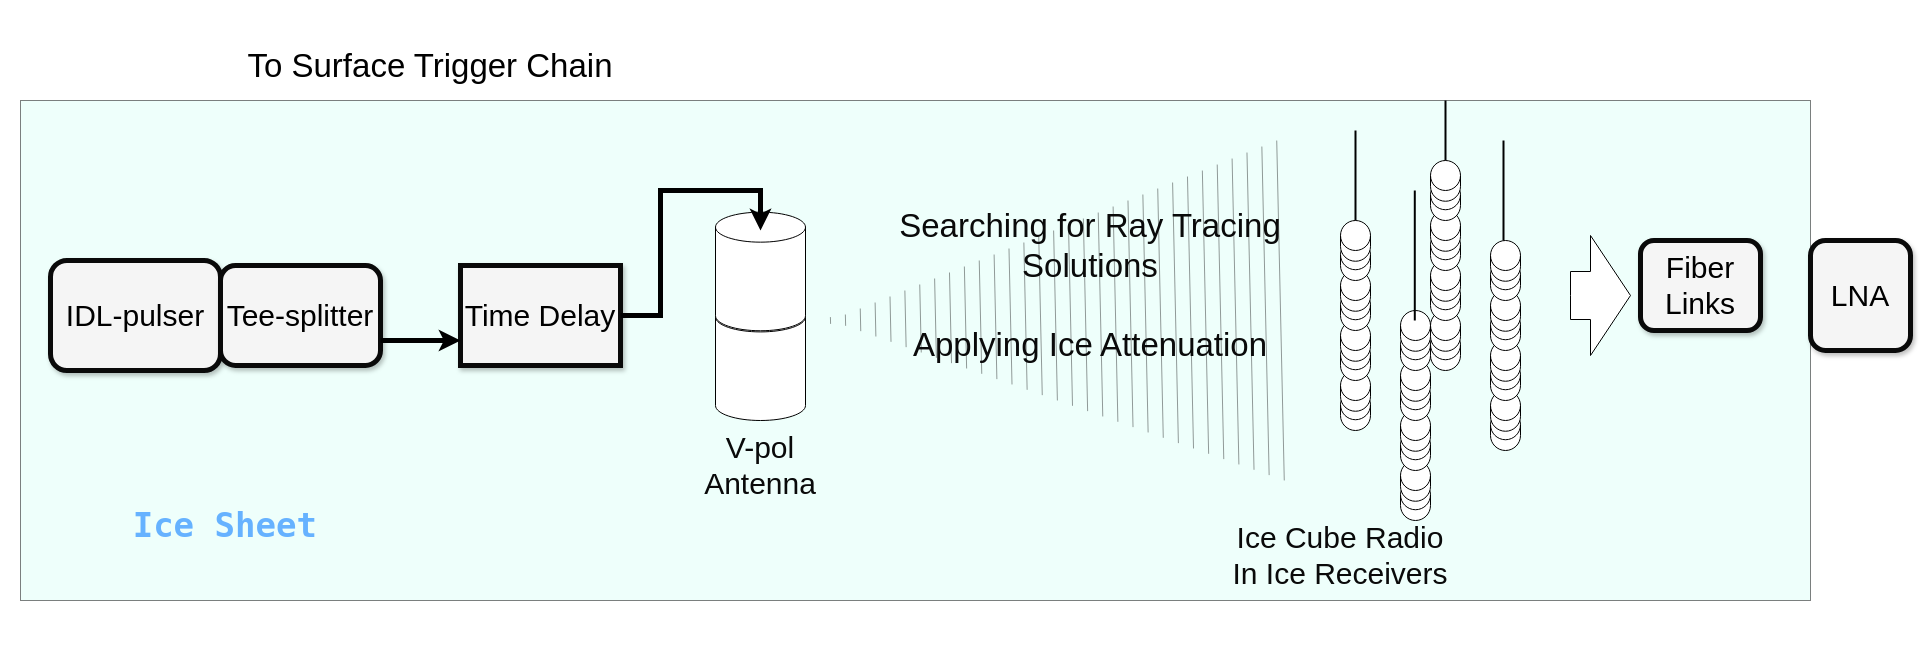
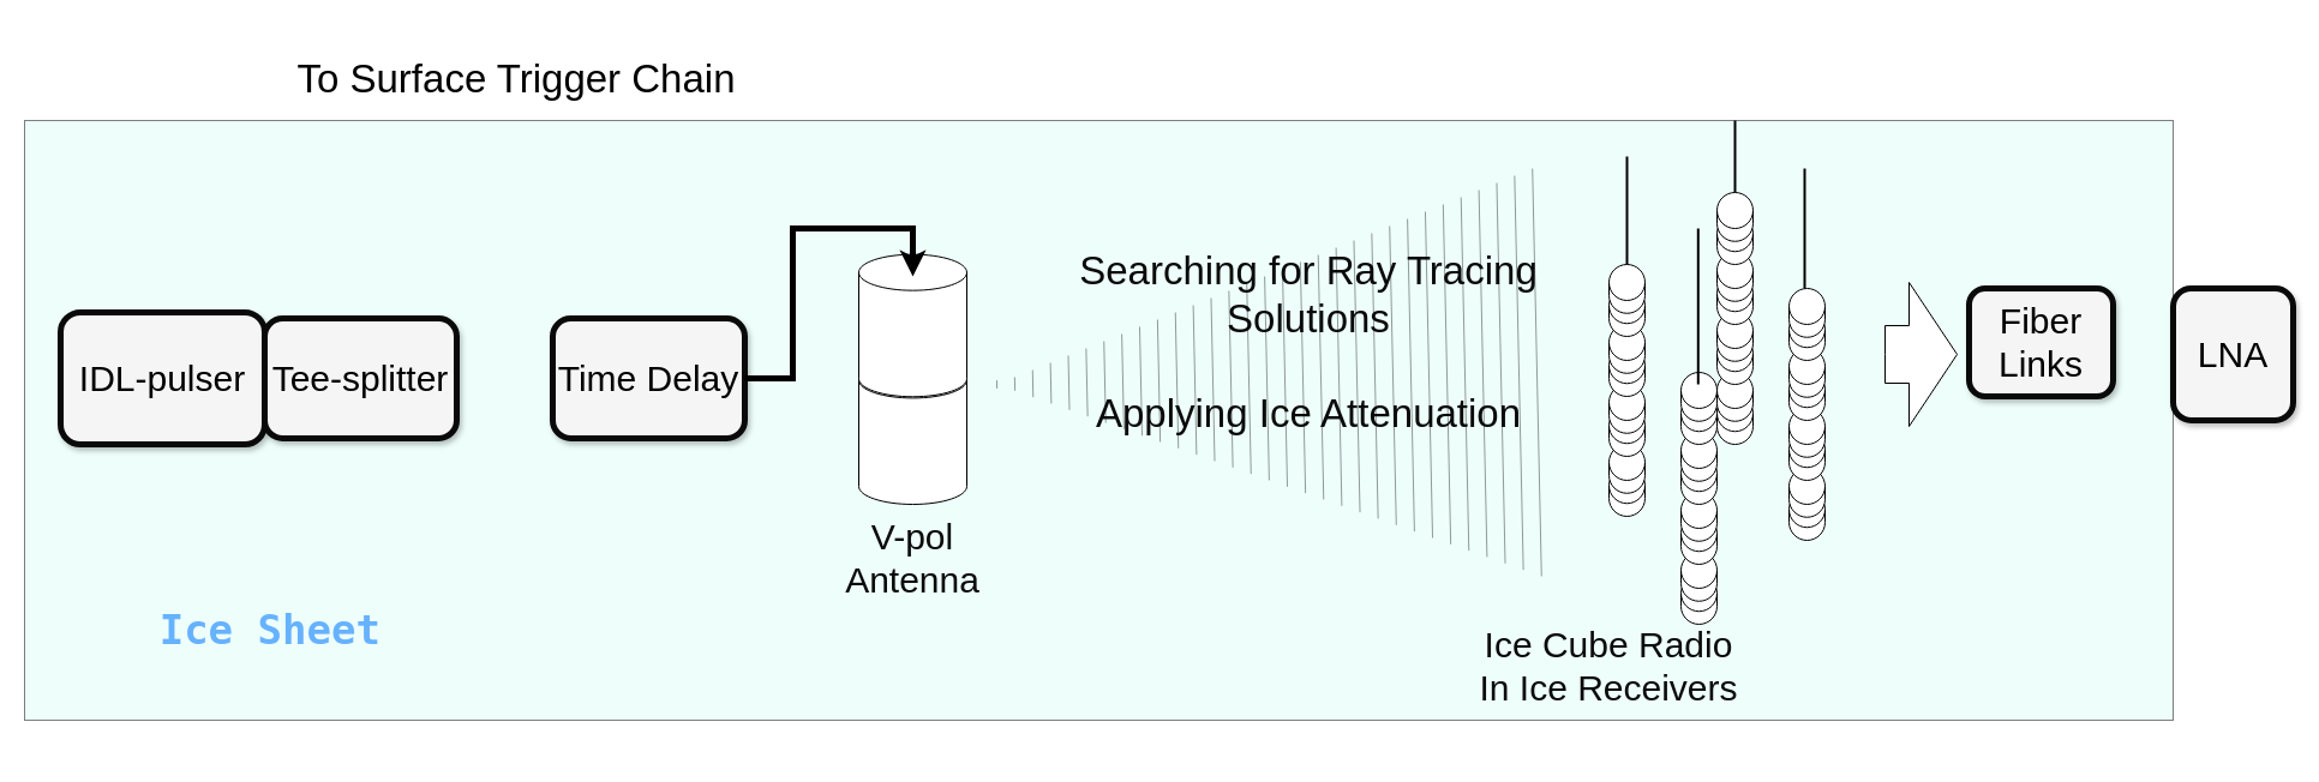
  <mxCell id="0" style=";html=1;" />
  <mxCell id="1" style=";html=1;" parent="0" />
  <mxCell id="2" value="" style="rounded=0;whiteSpace=wrap;html=1;fillColor=#DEFFF7;opacity=50;movable=1;resizable=1;rotatable=1;deletable=1;editable=1;locked=0;connectable=1;" parent="1" vertex="1"><mxGeometry x="20" y="100" width="1790" height="500" as="geometry" /></mxCell>
  <mxCell id="3" style="edgeStyle=orthogonalEdgeStyle;rounded=0;orthogonalLoop=1;jettySize=auto;html=1;exitX=0.5;exitY=1;exitDx=0;exitDy=0;exitPerimeter=0;" parent="1" edge="1"><mxGeometry relative="1" as="geometry"><mxPoint x="285" y="160" as="sourcePoint" /><mxPoint x="285" y="160" as="targetPoint" /></mxGeometry></mxCell>
  <mxCell id="4" value="" style="group" parent="1" vertex="1" connectable="0"><mxGeometry x="190" y="30" width="180" height="392" as="geometry" /></mxCell>
  <mxCell id="5" value="&lt;pre&gt;&lt;font style=&quot;font-size: 34px;&quot;&gt;&lt;b&gt;Ice Sheet &lt;/b&gt;&lt;/font&gt;&lt;/pre&gt;" style="text;strokeColor=none;align=center;fillColor=none;html=1;verticalAlign=middle;whiteSpace=wrap;rounded=0;fontColor=#66B2FF;" parent="1" vertex="1"><mxGeometry x="140" y="480" width="190" height="90" as="geometry" /></mxCell>
  <mxCell id="6" value="" style="group" parent="1" vertex="1" connectable="0"><mxGeometry x="1340" y="160" width="180" height="410" as="geometry" /></mxCell>
  <mxCell id="7" value="" style="group" parent="6" vertex="1" connectable="0"><mxGeometry x="60" y="150" width="30" height="210" as="geometry" /></mxCell>
  <mxCell id="8" value="" style="group" parent="7" vertex="1" connectable="0"><mxGeometry y="150" width="30" height="60" as="geometry" /></mxCell>
  <mxCell id="9" value="" style="shape=cylinder3;whiteSpace=wrap;html=1;boundedLbl=1;backgroundOutline=1;size=15;container=1;" parent="8" vertex="1"><mxGeometry y="19.243" width="30" height="40.757" as="geometry" /></mxCell>
  <mxCell id="10" value="" style="shape=cylinder3;whiteSpace=wrap;html=1;boundedLbl=1;backgroundOutline=1;size=15;" parent="8" vertex="1"><mxGeometry width="30" height="40.757" as="geometry" /></mxCell>
  <mxCell id="11" value="" style="group" parent="7" vertex="1" connectable="0"><mxGeometry y="100" width="30" height="60" as="geometry" /></mxCell>
  <mxCell id="12" value="" style="shape=cylinder3;whiteSpace=wrap;html=1;boundedLbl=1;backgroundOutline=1;size=15;container=1;" parent="11" vertex="1"><mxGeometry y="19.243" width="30" height="40.757" as="geometry" /></mxCell>
  <mxCell id="13" value="" style="shape=cylinder3;whiteSpace=wrap;html=1;boundedLbl=1;backgroundOutline=1;size=15;" parent="11" vertex="1"><mxGeometry width="30" height="40.757" as="geometry" /></mxCell>
  <mxCell id="14" value="" style="group" parent="7" vertex="1" connectable="0"><mxGeometry y="50" width="30" height="60" as="geometry" /></mxCell>
  <mxCell id="15" value="" style="shape=cylinder3;whiteSpace=wrap;html=1;boundedLbl=1;backgroundOutline=1;size=15;container=1;" parent="14" vertex="1"><mxGeometry y="19.243" width="30" height="40.757" as="geometry" /></mxCell>
  <mxCell id="16" value="" style="shape=cylinder3;whiteSpace=wrap;html=1;boundedLbl=1;backgroundOutline=1;size=15;" parent="14" vertex="1"><mxGeometry width="30" height="40.757" as="geometry" /></mxCell>
  <mxCell id="17" value="" style="group" parent="7" vertex="1" connectable="0"><mxGeometry width="30" height="60" as="geometry" /></mxCell>
  <mxCell id="18" value="" style="shape=cylinder3;whiteSpace=wrap;html=1;boundedLbl=1;backgroundOutline=1;size=15;container=1;" parent="17" vertex="1"><mxGeometry y="19.243" width="30" height="40.757" as="geometry" /></mxCell>
  <mxCell id="19" value="" style="shape=cylinder3;whiteSpace=wrap;html=1;boundedLbl=1;backgroundOutline=1;size=15;" parent="17" vertex="1"><mxGeometry width="30" height="40.757" as="geometry" /></mxCell>
  <mxCell id="20" value="" style="group;strokeColor=none;opacity=60;" parent="6" vertex="1" connectable="0"><mxGeometry width="180" height="290" as="geometry" /></mxCell>
  <mxCell id="21" value="" style="group" parent="20" vertex="1" connectable="0"><mxGeometry y="60" width="30" height="210" as="geometry" /></mxCell>
  <mxCell id="22" value="" style="group" parent="21" vertex="1" connectable="0"><mxGeometry y="150" width="30" height="60" as="geometry" /></mxCell>
  <mxCell id="23" value="" style="shape=cylinder3;whiteSpace=wrap;html=1;boundedLbl=1;backgroundOutline=1;size=15;container=1;" parent="22" vertex="1"><mxGeometry y="19.243" width="30" height="40.757" as="geometry" /></mxCell>
  <mxCell id="24" value="" style="shape=cylinder3;whiteSpace=wrap;html=1;boundedLbl=1;backgroundOutline=1;size=15;" parent="22" vertex="1"><mxGeometry width="30" height="40.757" as="geometry" /></mxCell>
  <mxCell id="25" value="" style="group" parent="21" vertex="1" connectable="0"><mxGeometry y="100" width="30" height="60" as="geometry" /></mxCell>
  <mxCell id="26" value="" style="shape=cylinder3;whiteSpace=wrap;html=1;boundedLbl=1;backgroundOutline=1;size=15;container=1;" parent="25" vertex="1"><mxGeometry y="19.243" width="30" height="40.757" as="geometry" /></mxCell>
  <mxCell id="27" value="" style="shape=cylinder3;whiteSpace=wrap;html=1;boundedLbl=1;backgroundOutline=1;size=15;" parent="25" vertex="1"><mxGeometry width="30" height="40.757" as="geometry" /></mxCell>
  <mxCell id="28" value="" style="group" parent="21" vertex="1" connectable="0"><mxGeometry y="50" width="30" height="60" as="geometry" /></mxCell>
  <mxCell id="29" value="" style="shape=cylinder3;whiteSpace=wrap;html=1;boundedLbl=1;backgroundOutline=1;size=15;container=1;" parent="28" vertex="1"><mxGeometry y="19.243" width="30" height="40.757" as="geometry" /></mxCell>
  <mxCell id="30" value="" style="shape=cylinder3;whiteSpace=wrap;html=1;boundedLbl=1;backgroundOutline=1;size=15;" parent="28" vertex="1"><mxGeometry width="30" height="40.757" as="geometry" /></mxCell>
  <mxCell id="31" value="" style="group" parent="21" vertex="1" connectable="0"><mxGeometry width="30" height="60" as="geometry" /></mxCell>
  <mxCell id="32" value="" style="shape=cylinder3;whiteSpace=wrap;html=1;boundedLbl=1;backgroundOutline=1;size=15;container=1;" parent="31" vertex="1"><mxGeometry y="19.243" width="30" height="40.757" as="geometry" /></mxCell>
  <mxCell id="33" value="" style="shape=cylinder3;whiteSpace=wrap;html=1;boundedLbl=1;backgroundOutline=1;size=15;" parent="31" vertex="1"><mxGeometry width="30" height="40.757" as="geometry" /></mxCell>
  <mxCell id="34" value="" style="group" parent="20" vertex="1" connectable="0"><mxGeometry x="90" width="30" height="210" as="geometry" /></mxCell>
  <mxCell id="35" value="" style="group" parent="34" vertex="1" connectable="0"><mxGeometry y="150" width="30" height="60" as="geometry" /></mxCell>
  <mxCell id="36" value="" style="shape=cylinder3;whiteSpace=wrap;html=1;boundedLbl=1;backgroundOutline=1;size=15;container=1;" parent="35" vertex="1"><mxGeometry y="19.243" width="30" height="40.757" as="geometry" /></mxCell>
  <mxCell id="37" value="" style="shape=cylinder3;whiteSpace=wrap;html=1;boundedLbl=1;backgroundOutline=1;size=15;" parent="35" vertex="1"><mxGeometry width="30" height="40.757" as="geometry" /></mxCell>
  <mxCell id="38" value="" style="group" parent="34" vertex="1" connectable="0"><mxGeometry y="100" width="30" height="60" as="geometry" /></mxCell>
  <mxCell id="39" value="" style="shape=cylinder3;whiteSpace=wrap;html=1;boundedLbl=1;backgroundOutline=1;size=15;container=1;" parent="38" vertex="1"><mxGeometry y="19.243" width="30" height="40.757" as="geometry" /></mxCell>
  <mxCell id="40" value="" style="shape=cylinder3;whiteSpace=wrap;html=1;boundedLbl=1;backgroundOutline=1;size=15;" parent="38" vertex="1"><mxGeometry width="30" height="40.757" as="geometry" /></mxCell>
  <mxCell id="41" value="" style="group" parent="34" vertex="1" connectable="0"><mxGeometry y="50" width="30" height="60" as="geometry" /></mxCell>
  <mxCell id="42" value="" style="shape=cylinder3;whiteSpace=wrap;html=1;boundedLbl=1;backgroundOutline=1;size=15;container=1;" parent="41" vertex="1"><mxGeometry y="19.243" width="30" height="40.757" as="geometry" /></mxCell>
  <mxCell id="43" value="" style="shape=cylinder3;whiteSpace=wrap;html=1;boundedLbl=1;backgroundOutline=1;size=15;" parent="41" vertex="1"><mxGeometry width="30" height="40.757" as="geometry" /></mxCell>
  <mxCell id="44" value="" style="group" parent="34" vertex="1" connectable="0"><mxGeometry width="30" height="60" as="geometry" /></mxCell>
  <mxCell id="45" value="" style="shape=cylinder3;whiteSpace=wrap;html=1;boundedLbl=1;backgroundOutline=1;size=15;container=1;" parent="44" vertex="1"><mxGeometry y="19.243" width="30" height="40.757" as="geometry" /></mxCell>
  <mxCell id="46" value="" style="shape=cylinder3;whiteSpace=wrap;html=1;boundedLbl=1;backgroundOutline=1;size=15;" parent="44" vertex="1"><mxGeometry width="30" height="40.757" as="geometry" /></mxCell>
  <mxCell id="47" value="" style="group" parent="20" vertex="1" connectable="0"><mxGeometry x="150" y="80" width="30" height="210" as="geometry" /></mxCell>
  <mxCell id="48" value="" style="group" parent="47" vertex="1" connectable="0"><mxGeometry y="150" width="30" height="60" as="geometry" /></mxCell>
  <mxCell id="49" value="" style="shape=cylinder3;whiteSpace=wrap;html=1;boundedLbl=1;backgroundOutline=1;size=15;container=1;" parent="48" vertex="1"><mxGeometry y="19.243" width="30" height="40.757" as="geometry" /></mxCell>
  <mxCell id="50" value="" style="shape=cylinder3;whiteSpace=wrap;html=1;boundedLbl=1;backgroundOutline=1;size=15;" parent="48" vertex="1"><mxGeometry width="30" height="40.757" as="geometry" /></mxCell>
  <mxCell id="51" value="" style="group" parent="47" vertex="1" connectable="0"><mxGeometry y="100" width="30" height="60" as="geometry" /></mxCell>
  <mxCell id="52" value="" style="shape=cylinder3;whiteSpace=wrap;html=1;boundedLbl=1;backgroundOutline=1;size=15;container=1;" parent="51" vertex="1"><mxGeometry y="19.243" width="30" height="40.757" as="geometry" /></mxCell>
  <mxCell id="53" value="" style="shape=cylinder3;whiteSpace=wrap;html=1;boundedLbl=1;backgroundOutline=1;size=15;" parent="51" vertex="1"><mxGeometry width="30" height="40.757" as="geometry" /></mxCell>
  <mxCell id="54" value="" style="group" parent="47" vertex="1" connectable="0"><mxGeometry y="50" width="30" height="60" as="geometry" /></mxCell>
  <mxCell id="55" value="" style="shape=cylinder3;whiteSpace=wrap;html=1;boundedLbl=1;backgroundOutline=1;size=15;container=1;" parent="54" vertex="1"><mxGeometry y="19.243" width="30" height="40.757" as="geometry" /></mxCell>
  <mxCell id="56" value="" style="shape=cylinder3;whiteSpace=wrap;html=1;boundedLbl=1;backgroundOutline=1;size=15;" parent="54" vertex="1"><mxGeometry width="30" height="40.757" as="geometry" /></mxCell>
  <mxCell id="57" value="" style="group" parent="47" vertex="1" connectable="0"><mxGeometry width="30" height="60" as="geometry" /></mxCell>
  <mxCell id="58" value="" style="shape=cylinder3;whiteSpace=wrap;html=1;boundedLbl=1;backgroundOutline=1;size=15;container=1;" parent="57" vertex="1"><mxGeometry y="19.243" width="30" height="40.757" as="geometry" /></mxCell>
  <mxCell id="59" value="" style="shape=cylinder3;whiteSpace=wrap;html=1;boundedLbl=1;backgroundOutline=1;size=15;" parent="57" vertex="1"><mxGeometry width="30" height="40.757" as="geometry" /></mxCell>
  <mxCell id="60" value="" style="endArrow=none;html=1;strokeWidth=2;rounded=0;" parent="20" edge="1"><mxGeometry width="50" height="50" relative="1" as="geometry"><mxPoint x="74.29" y="30" as="sourcePoint" /><mxPoint x="74.29" y="160" as="targetPoint" /></mxGeometry></mxCell>
  <mxCell id="61" value="" style="endArrow=none;html=1;strokeWidth=2;rounded=0;" parent="1" edge="1"><mxGeometry width="50" height="50" relative="1" as="geometry"><mxPoint x="1355" y="130" as="sourcePoint" /><mxPoint x="1355" y="220" as="targetPoint" /></mxGeometry></mxCell>
  <mxCell id="62" value="" style="endArrow=none;html=1;strokeWidth=2;rounded=0;" parent="1" edge="1"><mxGeometry width="50" height="50" relative="1" as="geometry"><mxPoint x="1445" y="100" as="sourcePoint" /><mxPoint x="1445" y="160" as="targetPoint" /></mxGeometry></mxCell>
  <mxCell id="63" value="" style="endArrow=none;html=1;strokeWidth=2;rounded=0;" parent="1" edge="1"><mxGeometry width="50" height="50" relative="1" as="geometry"><mxPoint x="1503" y="140" as="sourcePoint" /><mxPoint x="1503" y="240" as="targetPoint" /></mxGeometry></mxCell>
  <mxCell id="64" value="&lt;font style=&quot;font-size: 30px;&quot; color=&quot;#0a0a0a&quot;&gt;Ice Cube Radio In Ice Receivers&lt;br&gt;&lt;/font&gt;" style="text;strokeColor=none;align=center;fillColor=none;html=1;verticalAlign=middle;whiteSpace=wrap;rounded=0;strokeWidth=4;fontStyle=0;fontSize=19;fontColor=#4F4F4F;" parent="1" vertex="1"><mxGeometry x="1230" y="480" width="220" height="150" as="geometry" /></mxCell>
  <mxCell id="65" value="&lt;font style=&quot;font-size: 30px;&quot;&gt;IDL-pulser&lt;/font&gt;" style="whiteSpace=wrap;html=1;shadow=1;fontSize=19;fillColor=#f5f5f5;strokeColor=#0A0A0A;strokeWidth=5;rounded=1;" parent="1" vertex="1"><mxGeometry x="50" y="260" width="170" height="110" as="geometry" /></mxCell>
  <mxCell id="66" value="&lt;font style=&quot;font-size: 30px;&quot;&gt;Tee-splitter&lt;/font&gt;" style="whiteSpace=wrap;html=1;shadow=1;fontSize=19;fillColor=#f5f5f5;strokeColor=#0A0A0A;strokeWidth=5;rounded=1;" parent="1" vertex="1"><mxGeometry x="220" y="265" width="160" height="100" as="geometry" /></mxCell>
- <mxCell id="67" value="&lt;font style=&quot;font-size: 30px;&quot;&gt;Time Delay&lt;/font&gt;" style="whiteSpace=wrap;html=1;shadow=1;fontSize=19;fillColor=#f5f5f5;strokeColor=#0A0A0A;strokeWidth=5;rounded=0;" parent="1" vertex="1"><mxGeometry x="460" y="265" width="160" height="100" as="geometry" /></mxCell>
+ <mxCell id="67" value="&lt;font style=&quot;font-size: 30px;&quot;&gt;Time Delay&lt;/font&gt;" style="whiteSpace=wrap;html=1;shadow=1;fontSize=19;fillColor=#f5f5f5;strokeColor=#0A0A0A;strokeWidth=5;rounded=1;" parent="1" vertex="1"><mxGeometry x="460" y="265" width="160" height="100" as="geometry" /></mxCell>
  <mxCell id="68" value="" style="group" parent="1" vertex="1" connectable="0"><mxGeometry x="715" y="210" width="90" height="210" as="geometry" /></mxCell>
  <mxCell id="69" value="" style="shape=cylinder3;whiteSpace=wrap;html=1;boundedLbl=1;backgroundOutline=1;size=15;" parent="68" vertex="1"><mxGeometry y="91.412" width="90" height="118.588" as="geometry" /></mxCell>
  <mxCell id="70" value="" style="shape=cylinder3;whiteSpace=wrap;html=1;boundedLbl=1;backgroundOutline=1;size=15;" parent="68" vertex="1"><mxGeometry y="1.667" width="90" height="118.588" as="geometry" /></mxCell>
  <mxCell id="71" value="&lt;font style=&quot;font-size: 30px;&quot; color=&quot;#0a0a0a&quot;&gt;V-pol Antenna&lt;/font&gt;&lt;font style=&quot;font-size: 30px;&quot; color=&quot;#0a0a0a&quot;&gt;&lt;br&gt;&lt;/font&gt;" style="text;strokeColor=none;align=center;fillColor=none;html=1;verticalAlign=middle;whiteSpace=wrap;rounded=0;strokeWidth=4;fontStyle=0;fontSize=19;fontColor=#4F4F4F;" parent="1" vertex="1"><mxGeometry x="715" y="450" width="90" height="30" as="geometry" /></mxCell>
  <mxCell id="72" value="" style="shape=mxgraph.arrows2.wedgeArrowDashed2;html=1;bendable=0;startWidth=170;stepSize=15;rounded=0;opacity=40;movable=1;resizable=1;rotatable=1;deletable=1;editable=1;locked=0;connectable=1;" parent="1" edge="1"><mxGeometry width="100" height="100" relative="1" as="geometry"><mxPoint x="1280" y="310" as="sourcePoint" /><mxPoint x="830" y="320" as="targetPoint" /></mxGeometry></mxCell>
  <mxCell id="73" value="&lt;div style=&quot;font-size: 33px;&quot;&gt;&lt;font style=&quot;font-size: 33px;&quot; color=&quot;#0a0a0a&quot;&gt;Searching for Ray Tracing Solutions&lt;br&gt;&lt;/font&gt;&lt;/div&gt;&lt;div style=&quot;font-size: 33px;&quot;&gt;&lt;font style=&quot;font-size: 33px;&quot; color=&quot;#0a0a0a&quot;&gt;&lt;br&gt;&lt;/font&gt;&lt;/div&gt;&lt;div style=&quot;font-size: 33px;&quot;&gt;&lt;font style=&quot;font-size: 33px;&quot; color=&quot;#0a0a0a&quot;&gt;Applying Ice Attenuation&lt;br&gt;&lt;/font&gt;&lt;/div&gt;" style="text;strokeColor=none;align=center;fillColor=none;html=1;verticalAlign=middle;whiteSpace=wrap;rounded=0;strokeWidth=4;fontStyle=0;fontSize=19;fontColor=#4F4F4F;" parent="1" vertex="1"><mxGeometry x="890" y="190" width="400" height="190" as="geometry" /></mxCell>
  <mxCell id="74" value="&lt;font style=&quot;font-size: 30px;&quot;&gt;Fiber Links&lt;/font&gt;" style="whiteSpace=wrap;html=1;shadow=1;fontSize=19;fillColor=#f5f5f5;strokeColor=#0A0A0A;strokeWidth=5;rounded=1;" parent="1" vertex="1"><mxGeometry x="1640" y="240" width="120" height="90" as="geometry" /></mxCell>
  <mxCell id="75" value="" style="html=1;shadow=0;dashed=0;align=center;verticalAlign=middle;shape=mxgraph.arrows2.arrow;dy=0.6;dx=40;notch=0;" parent="1" vertex="1"><mxGeometry x="1570" y="235" width="60" height="120" as="geometry" /></mxCell>
  <mxCell id="76" value="&lt;font style=&quot;font-size: 30px;&quot;&gt;LNA&lt;/font&gt;" style="whiteSpace=wrap;html=1;shadow=1;fontSize=19;fillColor=#f5f5f5;strokeColor=#0A0A0A;strokeWidth=5;rounded=1;" parent="1" vertex="1"><mxGeometry x="1810" y="240" width="100" height="110" as="geometry" /></mxCell>
- <mxCell id="77" value="" style="endArrow=classic;html=1;rounded=0;exitX=1;exitY=0.75;exitDx=0;exitDy=0;entryX=0;entryY=0.75;entryDx=0;entryDy=0;strokeWidth=5;endFill=1;" parent="1" source="66" target="67" edge="1"><mxGeometry width="50" height="50" relative="1" as="geometry"><mxPoint x="1010" y="220" as="sourcePoint" /><mxPoint x="1060" y="170" as="targetPoint" /></mxGeometry></mxCell>
  <mxCell id="78" value="&lt;font style=&quot;font-size: 33px;&quot;&gt;To Surface Trigger Chain&lt;/font&gt;" style="text;strokeColor=none;align=center;fillColor=none;html=1;verticalAlign=middle;whiteSpace=wrap;rounded=0;" parent="1" vertex="1"><mxGeometry x="190" width="480" height="90" as="geometry" y="20" /></mxCell>
  <mxCell id="79" value="" style="endArrow=classic;html=1;rounded=0;exitX=1;exitY=0.5;exitDx=0;exitDy=0;strokeWidth=5;endFill=1;" parent="1" source="67" edge="1"><mxGeometry width="50" height="50" relative="1" as="geometry"><mxPoint x="440" y="480" as="sourcePoint" /><mxPoint x="760" y="230" as="targetPoint" /><Array as="points"><mxPoint x="660" y="315" /><mxPoint x="660" y="190" /><mxPoint x="760" y="190" /></Array></mxGeometry></mxCell>
